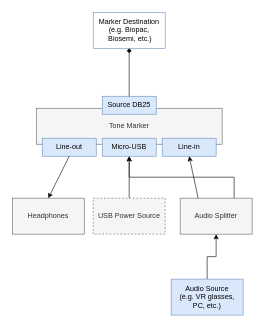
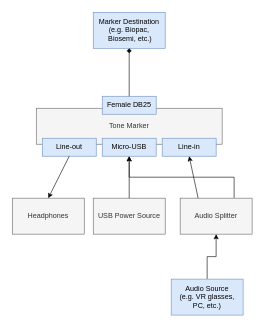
  <mxCell id="0" />
  <mxCell id="1" parent="0" />
  <mxCell id="2" value="Tone Marker" style="rounded=0;whiteSpace=wrap;html=1;fillColor=#f5f5f5;strokeColor=#666666;fontColor=#333333;" vertex="1" parent="1"><mxGeometry x="60" y="180" width="310" height="60" as="geometry" /></mxCell>
- <mxCell id="3" value="Source DB25" style="rounded=0;whiteSpace=wrap;html=1;fillColor=#dae8fc;strokeColor=#6c8ebf;" vertex="1" parent="1"><mxGeometry x="170" y="160" width="90" height="30" as="geometry" /></mxCell>
+ <mxCell id="3" value="Female DB25" style="rounded=0;whiteSpace=wrap;html=1;fillColor=#dae8fc;strokeColor=#6c8ebf;" vertex="1" parent="1"><mxGeometry x="170" y="160" width="90" height="30" as="geometry" /></mxCell>
  <mxCell id="4" value="Micro-USB" style="rounded=0;whiteSpace=wrap;html=1;fillColor=#dae8fc;strokeColor=#6c8ebf;" vertex="1" parent="1"><mxGeometry x="170" y="230" width="90" height="30" as="geometry" /></mxCell>
  <mxCell id="5" value="Line-out" style="rounded=0;whiteSpace=wrap;html=1;fillColor=#dae8fc;strokeColor=#6c8ebf;" vertex="1" parent="1"><mxGeometry x="70" y="230" width="90" height="30" as="geometry" /></mxCell>
  <mxCell id="6" value="Line-in" style="rounded=0;whiteSpace=wrap;html=1;fillColor=#dae8fc;strokeColor=#6c8ebf;" vertex="1" parent="1"><mxGeometry x="270" y="230" width="90" height="30" as="geometry" /></mxCell>
- <mxCell id="7" value="USB Power Source" style="rounded=0;whiteSpace=wrap;html=1;fillColor=#f5f5f5;strokeColor=#666666;fontColor=#333333;dashed=1;" vertex="1" parent="1"><mxGeometry x="155" y="330" width="120" height="60" as="geometry" /></mxCell>
+ <mxCell id="7" value="USB Power Source" style="rounded=0;whiteSpace=wrap;html=1;fillColor=#f5f5f5;strokeColor=#666666;fontColor=#333333;" vertex="1" parent="1"><mxGeometry x="155" y="330" width="120" height="60" as="geometry" /></mxCell>
  <mxCell id="8" value="" style="endArrow=classic;html=1;rounded=0;exitX=0.5;exitY=0;exitDx=0;exitDy=0;entryX=0.5;entryY=1;entryDx=0;entryDy=0;" edge="1" parent="1" source="7" target="4"><mxGeometry width="50" height="50" relative="1" as="geometry"><mxPoint x="160" y="300" as="sourcePoint" /><mxPoint x="210" y="250" as="targetPoint" /></mxGeometry></mxCell>
- <mxCell id="9" value="Marker Destination&lt;div&gt;(e.g. Biopac,&lt;/div&gt;&lt;div&gt;&amp;nbsp;Biosemi, etc.)&lt;/div&gt;" style="rounded=0;whiteSpace=wrap;html=1;fillColor=#ffffff;strokeColor=#6c8ebf;" vertex="1" parent="1"><mxGeometry x="155" y="20" width="120" height="60" as="geometry" /></mxCell>
+ <mxCell id="9" value="Marker Destination&lt;div&gt;(e.g. Biopac,&lt;/div&gt;&lt;div&gt;&amp;nbsp;Biosemi, etc.)&lt;/div&gt;" style="rounded=0;whiteSpace=wrap;html=1;fillColor=#dae8fc;strokeColor=#6c8ebf;" vertex="1" parent="1"><mxGeometry x="155" y="20" width="120" height="60" as="geometry" /></mxCell>
  <mxCell id="10" value="" style="endArrow=diamond;html=1;rounded=0;entryX=0.5;entryY=1;entryDx=0;entryDy=0;exitX=0.5;exitY=0;exitDx=0;exitDy=0;" edge="1" parent="1" source="3" target="9"><mxGeometry width="50" height="50" relative="1" as="geometry"><mxPoint x="160" y="220" as="sourcePoint" /><mxPoint x="210" y="170" as="targetPoint" /></mxGeometry></mxCell>
  <mxCell id="11" value="Headphones" style="rounded=0;whiteSpace=wrap;html=1;fillColor=#f5f5f5;strokeColor=#666666;fontColor=#333333;" vertex="1" parent="1"><mxGeometry x="20" y="330" width="120" height="60" as="geometry" /></mxCell>
  <mxCell id="12" value="" style="endArrow=classic;html=1;rounded=0;exitX=0.5;exitY=1;exitDx=0;exitDy=0;entryX=0.5;entryY=0;entryDx=0;entryDy=0;" edge="1" parent="1" source="5" target="11"><mxGeometry width="50" height="50" relative="1" as="geometry"><mxPoint x="160" y="300" as="sourcePoint" /><mxPoint x="210" y="250" as="targetPoint" /></mxGeometry></mxCell>
  <mxCell id="13" style="edgeStyle=orthogonalEdgeStyle;rounded=0;orthogonalLoop=1;jettySize=auto;html=1;exitX=0.75;exitY=0;exitDx=0;exitDy=0;" edge="1" parent="1" source="14" target="4"><mxGeometry relative="1" as="geometry" /></mxCell>
  <mxCell id="14" value="Audio Splitter" style="rounded=0;whiteSpace=wrap;html=1;fillColor=#f5f5f5;strokeColor=#666666;fontColor=#333333;" vertex="1" parent="1"><mxGeometry x="300" y="330" width="120" height="60" as="geometry" /></mxCell>
  <mxCell id="15" value="" style="endArrow=classic;html=1;rounded=0;exitX=0.25;exitY=0;exitDx=0;exitDy=0;entryX=0.5;entryY=1;entryDx=0;entryDy=0;" edge="1" parent="1" source="14" target="6"><mxGeometry width="50" height="50" relative="1" as="geometry"><mxPoint x="160" y="300" as="sourcePoint" /><mxPoint x="210" y="250" as="targetPoint" /></mxGeometry></mxCell>
  <mxCell id="16" style="edgeStyle=orthogonalEdgeStyle;rounded=0;orthogonalLoop=1;jettySize=auto;html=1;exitX=0.5;exitY=0;exitDx=0;exitDy=0;entryX=0.5;entryY=1;entryDx=0;entryDy=0;" edge="1" parent="1" source="17" target="14"><mxGeometry relative="1" as="geometry" /></mxCell>
  <mxCell id="17" value="Audio Source&lt;div&gt;(e.g. VR glasses,&lt;/div&gt;&lt;div&gt;PC, etc.)&lt;/div&gt;" style="rounded=0;whiteSpace=wrap;html=1;fillColor=#dae8fc;strokeColor=#6c8ebf;" vertex="1" parent="1"><mxGeometry x="285" y="465" width="120" height="60" as="geometry" /></mxCell>
